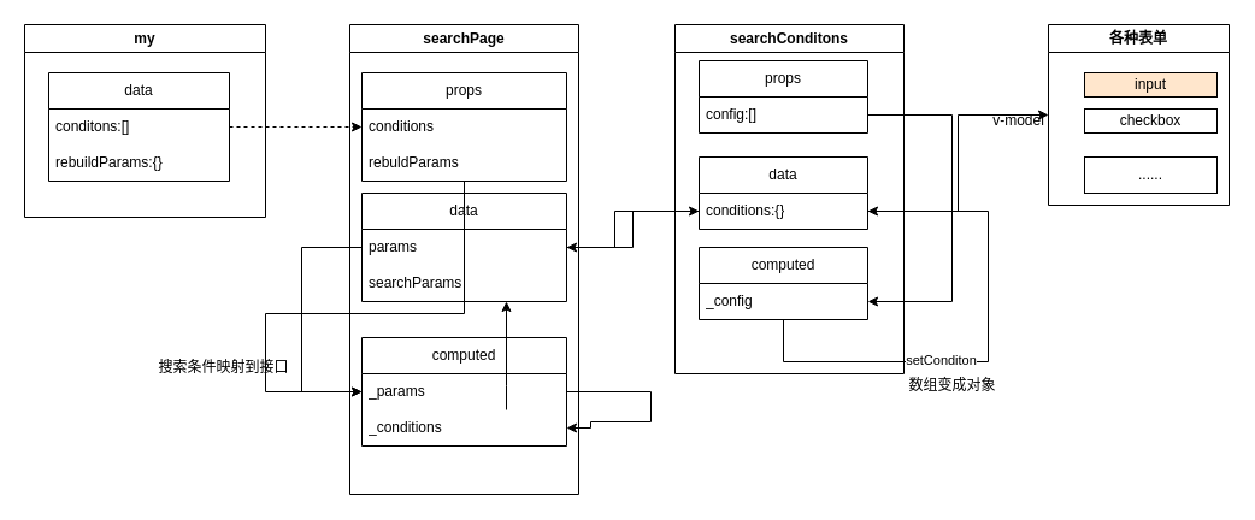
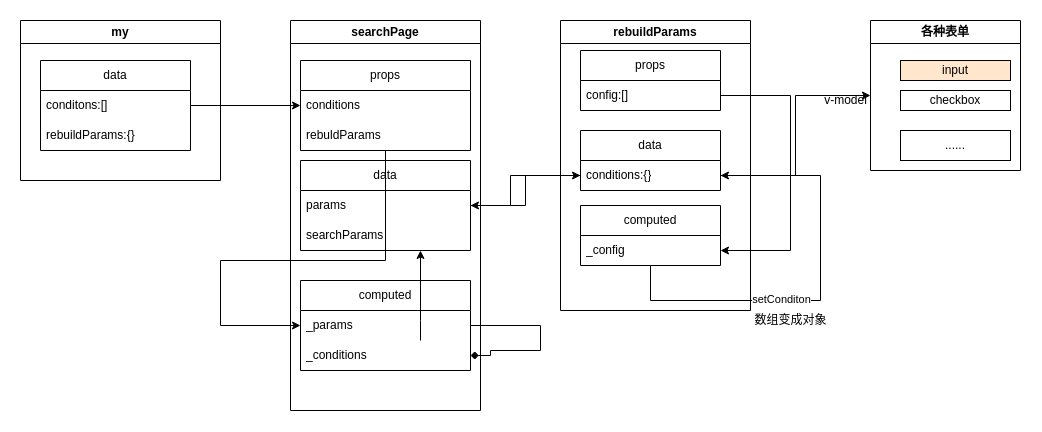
  <mxCell id="0" />
  <mxCell id="1" parent="0" />
  <mxCell id="2" value="my" style="swimlane;whiteSpace=wrap;html=1;" vertex="1" parent="1"><mxGeometry x="20" y="20" width="200" height="160" as="geometry" /></mxCell>
  <mxCell id="3" value="data" style="swimlane;fontStyle=0;childLayout=stackLayout;horizontal=1;startSize=30;horizontalStack=0;resizeParent=1;resizeParentMax=0;resizeLast=0;collapsible=1;marginBottom=0;whiteSpace=wrap;html=1;" vertex="1" parent="2"><mxGeometry x="20" y="40" width="150" height="90" as="geometry" /></mxCell>
  <mxCell id="4" value="conditons:[]" style="text;strokeColor=none;fillColor=none;align=left;verticalAlign=middle;spacingLeft=4;spacingRight=4;overflow=hidden;points=[[0,0.5],[1,0.5]];portConstraint=eastwest;rotatable=0;whiteSpace=wrap;html=1;" vertex="1" parent="3"><mxGeometry y="30" width="150" height="30" as="geometry" /></mxCell>
  <mxCell id="5" value="rebuildParams:{}" style="text;strokeColor=none;fillColor=none;align=left;verticalAlign=middle;spacingLeft=4;spacingRight=4;overflow=hidden;points=[[0,0.5],[1,0.5]];portConstraint=eastwest;rotatable=0;whiteSpace=wrap;html=1;" vertex="1" parent="3"><mxGeometry y="60" width="150" height="30" as="geometry" /></mxCell>
  <mxCell id="6" value="searchPage" style="swimlane;whiteSpace=wrap;html=1;" vertex="1" parent="1"><mxGeometry x="290" y="20" width="190" height="390" as="geometry" /></mxCell>
  <mxCell id="7" value="props" style="swimlane;fontStyle=0;childLayout=stackLayout;horizontal=1;startSize=30;horizontalStack=0;resizeParent=1;resizeParentMax=0;resizeLast=0;collapsible=1;marginBottom=0;whiteSpace=wrap;html=1;" vertex="1" parent="6"><mxGeometry x="10" y="40" width="170" height="90" as="geometry" /></mxCell>
  <mxCell id="8" value="conditions" style="text;strokeColor=none;fillColor=none;align=left;verticalAlign=middle;spacingLeft=4;spacingRight=4;overflow=hidden;points=[[0,0.5],[1,0.5]];portConstraint=eastwest;rotatable=0;whiteSpace=wrap;html=1;" vertex="1" parent="7"><mxGeometry y="30" width="170" height="30" as="geometry" /></mxCell>
  <mxCell id="9" value="rebuldParams" style="text;strokeColor=none;fillColor=none;align=left;verticalAlign=middle;spacingLeft=4;spacingRight=4;overflow=hidden;points=[[0,0.5],[1,0.5]];portConstraint=eastwest;rotatable=0;whiteSpace=wrap;html=1;" vertex="1" parent="7"><mxGeometry y="60" width="170" height="30" as="geometry" /></mxCell>
  <mxCell id="10" value="data" style="swimlane;fontStyle=0;childLayout=stackLayout;horizontal=1;startSize=30;horizontalStack=0;resizeParent=1;resizeParentMax=0;resizeLast=0;collapsible=1;marginBottom=0;whiteSpace=wrap;html=1;" vertex="1" parent="6"><mxGeometry x="10" y="140" width="170" height="90" as="geometry" /></mxCell>
  <mxCell id="11" value="params" style="text;strokeColor=none;fillColor=none;align=left;verticalAlign=middle;spacingLeft=4;spacingRight=4;overflow=hidden;points=[[0,0.5],[1,0.5]];portConstraint=eastwest;rotatable=0;whiteSpace=wrap;html=1;" vertex="1" parent="10"><mxGeometry y="30" width="170" height="30" as="geometry" /></mxCell>
  <mxCell id="12" value="searchParams" style="text;strokeColor=none;fillColor=none;align=left;verticalAlign=middle;spacingLeft=4;spacingRight=4;overflow=hidden;points=[[0,0.5],[1,0.5]];portConstraint=eastwest;rotatable=0;whiteSpace=wrap;html=1;" vertex="1" parent="10"><mxGeometry y="60" width="170" height="30" as="geometry" /></mxCell>
  <mxCell id="13" value="computed" style="swimlane;fontStyle=0;childLayout=stackLayout;horizontal=1;startSize=30;horizontalStack=0;resizeParent=1;resizeParentMax=0;resizeLast=0;collapsible=1;marginBottom=0;whiteSpace=wrap;html=1;" vertex="1" parent="6"><mxGeometry x="10" y="260" width="170" height="90" as="geometry" /></mxCell>
- <mxCell id="14" style="edgeStyle=orthogonalEdgeStyle;rounded=0;orthogonalLoop=1;jettySize=auto;html=1;entryX=1;entryY=0.5;entryDx=0;entryDy=0;" edge="1" parent="13" source="15" target="16"><mxGeometry relative="1" as="geometry"><Array as="points"><mxPoint x="240" y="45" /><mxPoint x="240" y="70" /><mxPoint x="190" y="70" /><mxPoint x="190" y="75" /></Array></mxGeometry></mxCell>
+ <mxCell id="14" style="edgeStyle=orthogonalEdgeStyle;rounded=0;orthogonalLoop=1;jettySize=auto;html=1;entryX=1;entryY=0.5;entryDx=0;entryDy=0;endArrow=diamond;" edge="1" parent="13" source="15" target="16"><mxGeometry relative="1" as="geometry"><Array as="points"><mxPoint x="240" y="45" /><mxPoint x="240" y="70" /><mxPoint x="190" y="70" /><mxPoint x="190" y="75" /></Array></mxGeometry></mxCell>
  <mxCell id="15" value="_params" style="text;strokeColor=none;fillColor=none;align=left;verticalAlign=middle;spacingLeft=4;spacingRight=4;overflow=hidden;points=[[0,0.5],[1,0.5]];portConstraint=eastwest;rotatable=0;whiteSpace=wrap;html=1;" vertex="1" parent="13"><mxGeometry y="30" width="170" height="30" as="geometry" /></mxCell>
  <mxCell id="16" value="_conditions" style="text;strokeColor=none;fillColor=none;align=left;verticalAlign=middle;spacingLeft=4;spacingRight=4;overflow=hidden;points=[[0,0.5],[1,0.5]];portConstraint=eastwest;rotatable=0;whiteSpace=wrap;html=1;" vertex="1" parent="13"><mxGeometry y="60" width="170" height="30" as="geometry" /></mxCell>
- <mxCell id="17" style="edgeStyle=orthogonalEdgeStyle;rounded=0;orthogonalLoop=1;jettySize=auto;html=1;" edge="1" parent="6" source="11" target="15"><mxGeometry relative="1" as="geometry"><Array as="points"><mxPoint x="-40" y="185" /><mxPoint x="-40" y="305" /></Array></mxGeometry></mxCell>
  <mxCell id="18" style="edgeStyle=orthogonalEdgeStyle;rounded=0;orthogonalLoop=1;jettySize=auto;html=1;entryX=0;entryY=0.5;entryDx=0;entryDy=0;" edge="1" parent="6" source="9" target="15"><mxGeometry relative="1" as="geometry"><Array as="points"><mxPoint x="95" y="240" /><mxPoint x="-70" y="240" /><mxPoint x="-70" y="305" /></Array></mxGeometry></mxCell>
  <mxCell id="19" style="edgeStyle=orthogonalEdgeStyle;rounded=0;orthogonalLoop=1;jettySize=auto;html=1;" edge="1" parent="6" source="16" target="12"><mxGeometry relative="1" as="geometry"><Array as="points"><mxPoint x="130" y="300" /><mxPoint x="130" y="300" /></Array></mxGeometry></mxCell>
- <mxCell id="20" value="" style="edgeStyle=orthogonalEdgeStyle;rounded=0;orthogonalLoop=1;jettySize=auto;html=1;dashed=1;" edge="1" parent="1" source="4" target="8"><mxGeometry relative="1" as="geometry" /></mxCell>
- <mxCell id="21" value="searchConditons" style="swimlane;whiteSpace=wrap;html=1;" vertex="1" parent="1"><mxGeometry x="560" y="20" width="190" height="290" as="geometry" /></mxCell>
+ <mxCell id="20" value="" style="edgeStyle=orthogonalEdgeStyle;rounded=0;orthogonalLoop=1;jettySize=auto;html=1;" edge="1" parent="1" source="4" target="8"><mxGeometry relative="1" as="geometry" /></mxCell>
+ <mxCell id="21" value="rebuildParams" style="swimlane;whiteSpace=wrap;html=1;" vertex="1" parent="1"><mxGeometry x="560" y="20" width="190" height="290" as="geometry" /></mxCell>
  <mxCell id="22" value="props" style="swimlane;fontStyle=0;childLayout=stackLayout;horizontal=1;startSize=30;horizontalStack=0;resizeParent=1;resizeParentMax=0;resizeLast=0;collapsible=1;marginBottom=0;whiteSpace=wrap;html=1;" vertex="1" parent="21"><mxGeometry x="20" y="30" width="140" height="60" as="geometry" /></mxCell>
  <mxCell id="23" value="config:[]" style="text;strokeColor=none;fillColor=none;align=left;verticalAlign=middle;spacingLeft=4;spacingRight=4;overflow=hidden;points=[[0,0.5],[1,0.5]];portConstraint=eastwest;rotatable=0;whiteSpace=wrap;html=1;" vertex="1" parent="22"><mxGeometry y="30" width="140" height="30" as="geometry" /></mxCell>
  <mxCell id="24" value="data" style="swimlane;fontStyle=0;childLayout=stackLayout;horizontal=1;startSize=30;horizontalStack=0;resizeParent=1;resizeParentMax=0;resizeLast=0;collapsible=1;marginBottom=0;whiteSpace=wrap;html=1;" vertex="1" parent="21"><mxGeometry x="20" y="110" width="140" height="60" as="geometry" /></mxCell>
  <mxCell id="25" value="conditions:{}" style="text;strokeColor=none;fillColor=none;align=left;verticalAlign=middle;spacingLeft=4;spacingRight=4;overflow=hidden;points=[[0,0.5],[1,0.5]];portConstraint=eastwest;rotatable=0;whiteSpace=wrap;html=1;" vertex="1" parent="24"><mxGeometry y="30" width="140" height="30" as="geometry" /></mxCell>
  <mxCell id="26" value="computed" style="swimlane;fontStyle=0;childLayout=stackLayout;horizontal=1;startSize=30;horizontalStack=0;resizeParent=1;resizeParentMax=0;resizeLast=0;collapsible=1;marginBottom=0;whiteSpace=wrap;html=1;" vertex="1" parent="21"><mxGeometry x="20" y="185" width="140" height="60" as="geometry" /></mxCell>
  <mxCell id="27" value="_config" style="text;strokeColor=none;fillColor=none;align=left;verticalAlign=middle;spacingLeft=4;spacingRight=4;overflow=hidden;points=[[0,0.5],[1,0.5]];portConstraint=eastwest;rotatable=0;whiteSpace=wrap;html=1;" vertex="1" parent="26"><mxGeometry y="30" width="140" height="30" as="geometry" /></mxCell>
  <mxCell id="28" style="edgeStyle=orthogonalEdgeStyle;rounded=0;orthogonalLoop=1;jettySize=auto;html=1;" edge="1" parent="21" source="23"><mxGeometry relative="1" as="geometry"><mxPoint x="160" y="230" as="targetPoint" /><Array as="points"><mxPoint x="230" y="75" /><mxPoint x="230" y="230" /></Array></mxGeometry></mxCell>
  <mxCell id="29" style="edgeStyle=orthogonalEdgeStyle;rounded=0;orthogonalLoop=1;jettySize=auto;html=1;" edge="1" parent="21" source="27" target="25"><mxGeometry relative="1" as="geometry"><Array as="points"><mxPoint x="90" y="280" /><mxPoint x="260" y="280" /><mxPoint x="260" y="155" /></Array></mxGeometry></mxCell>
  <mxCell id="30" value="setConditon" style="edgeLabel;html=1;align=center;verticalAlign=middle;resizable=0;points=[];" vertex="1" connectable="0" parent="29"><mxGeometry x="-0.233" y="2" relative="1" as="geometry"><mxPoint as="offset" /></mxGeometry></mxCell>
  <mxCell id="31" value="" style="edgeStyle=orthogonalEdgeStyle;rounded=0;orthogonalLoop=1;jettySize=auto;html=1;" edge="1" parent="1" source="11" target="25"><mxGeometry relative="1" as="geometry" /></mxCell>
  <mxCell id="32" style="edgeStyle=orthogonalEdgeStyle;rounded=0;orthogonalLoop=1;jettySize=auto;html=1;" edge="1" parent="1" source="25" target="11"><mxGeometry relative="1" as="geometry"><Array as="points"><mxPoint x="510" y="175" /><mxPoint x="510" y="205" /></Array></mxGeometry></mxCell>
  <mxCell id="33" value="数组变成对象" style="text;html=1;align=center;verticalAlign=middle;resizable=0;points=[];autosize=1;strokeColor=none;fillColor=none;" vertex="1" parent="1"><mxGeometry x="740" y="305" width="100" height="30" as="geometry" /></mxCell>
- <mxCell id="34" value="搜索条件映射到接口" style="text;html=1;align=center;verticalAlign=middle;resizable=0;points=[];autosize=1;strokeColor=none;fillColor=none;" vertex="1" parent="1"><mxGeometry x="120" y="290" width="130" height="30" as="geometry" /></mxCell>
  <mxCell id="35" value="各种表单" style="swimlane;whiteSpace=wrap;html=1;" vertex="1" parent="1"><mxGeometry x="870" y="20" width="150" height="150" as="geometry" /></mxCell>
  <mxCell id="36" value="input" style="whiteSpace=wrap;html=1;fillColor=#ffe6cc;" vertex="1" parent="35"><mxGeometry x="30" y="40" width="110" height="20" as="geometry" /></mxCell>
  <mxCell id="37" value="checkbox" style="whiteSpace=wrap;html=1;" vertex="1" parent="35"><mxGeometry x="30" y="70" width="110" height="20" as="geometry" /></mxCell>
  <mxCell id="38" value="......" style="whiteSpace=wrap;html=1;" vertex="1" parent="35"><mxGeometry x="30" y="110" width="110" height="30" as="geometry" /></mxCell>
  <mxCell id="39" style="edgeStyle=orthogonalEdgeStyle;rounded=0;orthogonalLoop=1;jettySize=auto;html=1;entryX=0;entryY=0.5;entryDx=0;entryDy=0;" edge="1" parent="1" source="25" target="35"><mxGeometry relative="1" as="geometry" /></mxCell>
  <mxCell id="40" value="v-model" style="text;html=1;align=center;verticalAlign=middle;resizable=0;points=[];autosize=1;strokeColor=none;fillColor=none;" vertex="1" parent="1"><mxGeometry x="810" y="85" width="70" height="30" as="geometry" /></mxCell>
